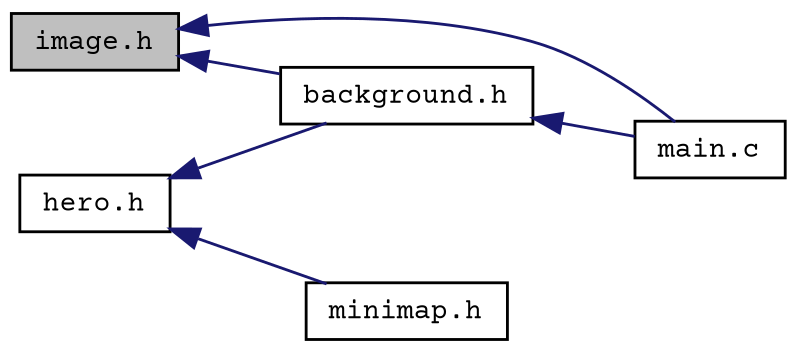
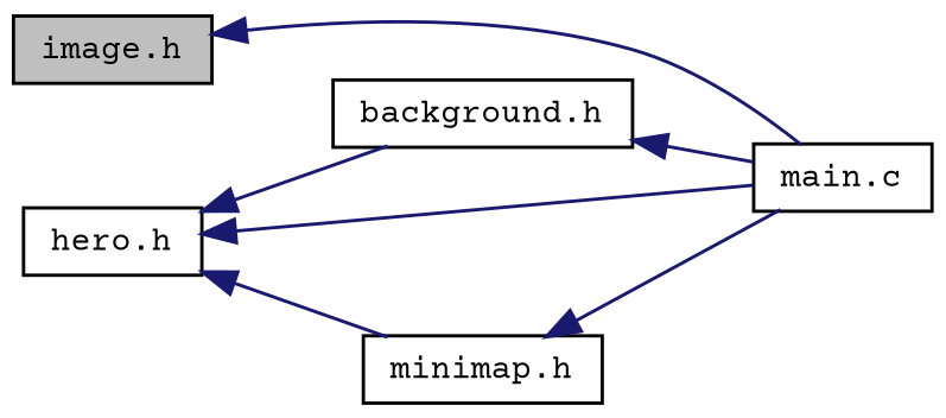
  digraph {
    fontname="Courier Prime"
    rankdir=LR
    node [color=black fillcolor=white fontname="Courier Prime" fontsize=10 shape=record style=filled]
    edge [color=midnightblue dir=back fontname="Courier Prime" fontsize=10 labelfontname=Helvetica labelfontsize=10 style=solid]
    n1 [fillcolor=grey75 fontcolor=black height=0.2 label="image.h" width=0.4]
    n2 [height=0.2 label="background.h" width=0.4]
    n3 [height=0.2 label="main.c" width=0.4]
    n4 [height=0.2 label="hero.h" width=0.4]
    n5 [height=0.2 label="minimap.h" width=0.4]
-   n1 -> n2
    n1 -> n3
    n2 -> n3
    n4 -> n2
+   n4 -> n3
    n4 -> n5
+   n5 -> n3
  }
